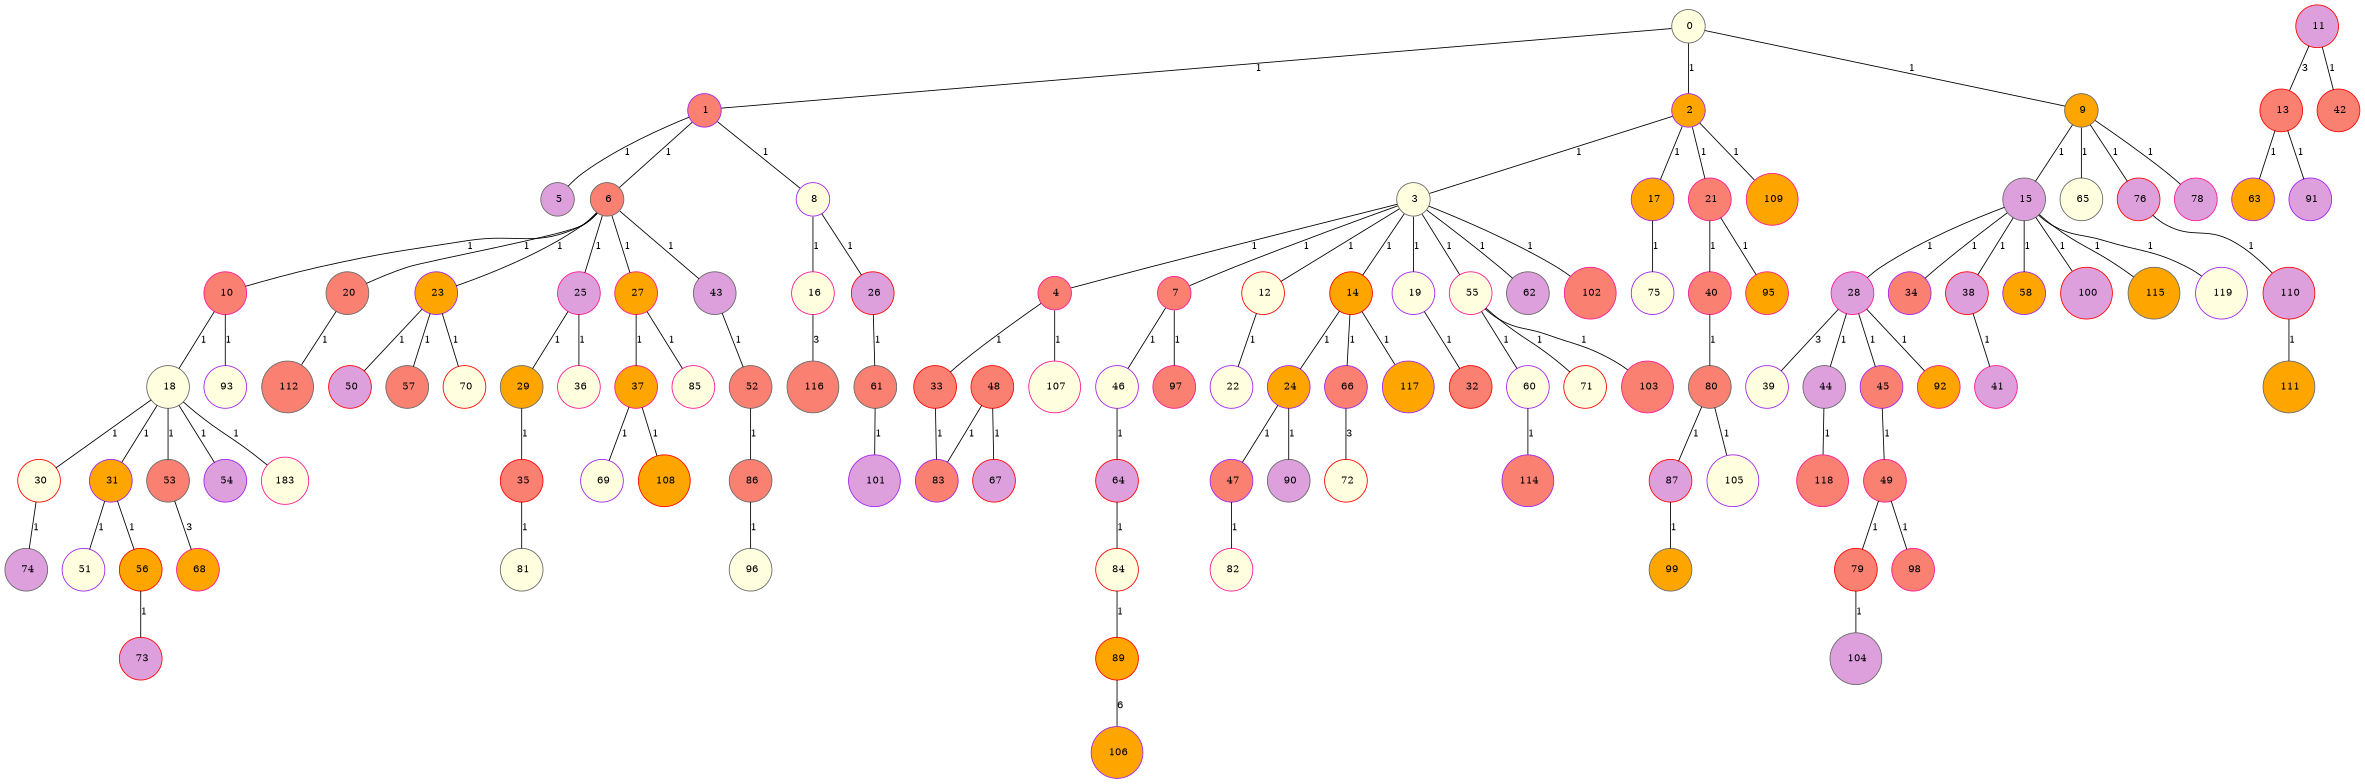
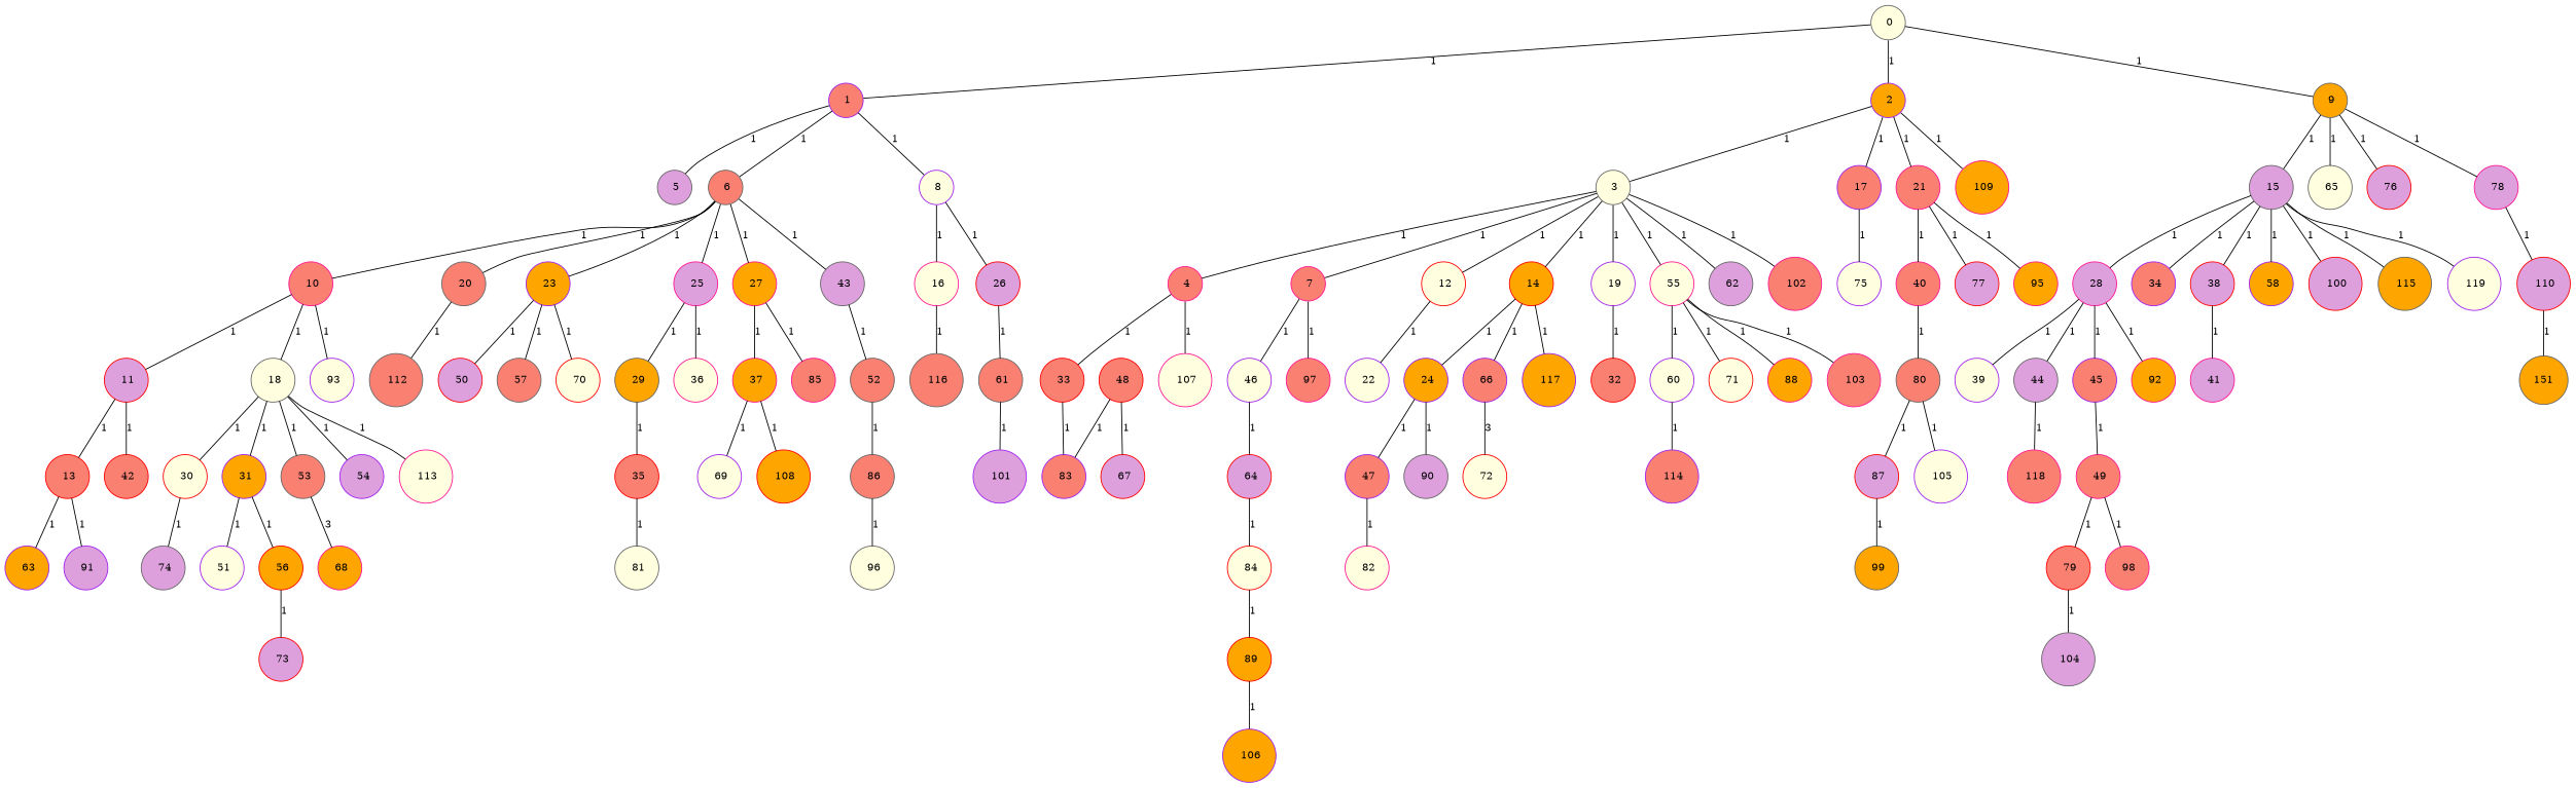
  graph {
    fixedsize="true;"
    node [color=purple fillcolor=salmon fontsize=12 hight=.12 shape=circle style=filled]
    edge [fontsize=12]
    n1 [color=gray40 fillcolor=lightyellow label=" 0" width=.12]
    n2 [label=" 1" width=.12]
    n3 [fillcolor=orange label=" 2" width=.12]
    n4 [color=gray40 fillcolor=orange label=" 9" width=.12]
    n5 [color=gray40 fillcolor=plum label=" 5" width=.12]
    n6 [color=gray40 label=" 6" width=.12]
    n7 [fillcolor=lightyellow label=" 8" width=.12]
    n8 [color=gray40 fillcolor=lightyellow label=" 3" width=.12]
-   n9 [fillcolor=orange label=" 17" width=.12]
+   n9 [label=" 17" width=.12]
    n10 [color=deeppink label=" 21" width=.12]
    n11 [color=deeppink fillcolor=orange label=" 109" width=.12]
    n12 [color=gray40 fillcolor=plum label=" 15" width=.12]
    n13 [color=gray40 fillcolor=lightyellow label=" 65" width=.12]
    n14 [color=red fillcolor=plum label=" 76" width=.12]
    n15 [color=deeppink fillcolor=plum label=" 78" width=.12]
    n16 [color=deeppink label=" 10" width=.12]
    n17 [color=gray40 label=" 20" width=.12]
    n18 [fillcolor=orange label=" 23" width=.12]
    n19 [color=deeppink fillcolor=plum label=" 25" width=.12]
    n20 [color=deeppink fillcolor=orange label=" 27" width=.12]
    n21 [color=gray40 fillcolor=plum label=" 43" width=.12]
    n22 [color=deeppink fillcolor=lightyellow label=" 16" width=.12]
    n23 [color=red fillcolor=plum label=" 26" width=.12]
    n24 [color=deeppink label=" 4" width=.12]
    n25 [color=deeppink label=" 7" width=.12]
    n26 [color=red fillcolor=lightyellow label=" 12" width=.12]
    n27 [color=red fillcolor=orange label=" 14" width=.12]
    n28 [fillcolor=lightyellow label=" 19" width=.12]
    n29 [color=deeppink fillcolor=lightyellow label=" 55" width=.12]
    n30 [color=gray40 fillcolor=plum label=" 62" width=.12]
    n31 [color=deeppink label=" 102" width=.12]
    n32 [fillcolor=lightyellow label=" 75" width=.12]
    n33 [color=deeppink label=" 40" width=.12]
+   n34 [color=red fillcolor=plum label=" 77" width=.12]
    n35 [color=deeppink fillcolor=orange label=" 95" width=.12]
    n36 [color=red label=" 33" width=.12]
    n37 [color=deeppink fillcolor=lightyellow label=" 107" width=.12]
    n38 [fillcolor=lightyellow label=" 46" width=.12]
    n39 [color=deeppink label=" 97" width=.12]
    n40 [fillcolor=lightyellow label=" 22" width=.12]
    n41 [fillcolor=orange label=" 24" width=.12]
    n42 [label=" 66" width=.12]
    n43 [fillcolor=orange label=" 117" width=.12]
    n44 [color=red label=" 32" width=.12]
    n45 [fillcolor=lightyellow label=" 60" width=.12]
    n46 [color=red fillcolor=lightyellow label=" 71" width=.12]
+   n47 [color=deeppink fillcolor=orange label=" 88" width=.12]
    n48 [color=deeppink label=" 103" width=.12]
    n49 [label=" 83" width=.12]
    n50 [color=red fillcolor=plum label=" 11" width=.12]
    n51 [color=gray40 fillcolor=lightyellow label=" 18" width=.12]
    n52 [fillcolor=lightyellow label=" 93" width=.12]
    n53 [color=gray40 label=" 112" width=.12]
    n54 [color=red fillcolor=plum label=" 50" width=.12]
    n55 [color=gray40 label=" 57" width=.12]
    n56 [color=red fillcolor=lightyellow label=" 70" width=.12]
    n57 [color=gray40 fillcolor=orange label=" 29" width=.12]
    n58 [color=deeppink fillcolor=lightyellow label=" 36" width=.12]
    n59 [color=deeppink fillcolor=orange label=" 37" width=.12]
-   n60 [color=deeppink fillcolor=lightyellow label=" 85" width=.12]
+   n60 [color=deeppink label=" 85" width=.12]
    n61 [color=gray40 label=" 52" width=.12]
    n62 [color=red fillcolor=plum label=" 64" width=.12]
    n63 [color=gray40 label=" 116" width=.12]
    n64 [color=gray40 label=" 61" width=.12]
    n65 [color=deeppink fillcolor=plum label=" 28" width=.12]
    n66 [label=" 34" width=.12]
    n67 [color=red fillcolor=plum label=" 38" width=.12]
    n68 [fillcolor=orange label=" 58" width=.12]
    n69 [color=red fillcolor=plum label=" 100" width=.12]
    n70 [color=gray40 fillcolor=orange label=" 115" width=.12]
    n71 [fillcolor=lightyellow label=" 119" width=.12]
    n72 [color=red fillcolor=plum label=" 110" width=.12]
    n73 [color=red label=" 13" width=.12]
    n74 [color=red label=" 42" width=.12]
    n75 [color=red fillcolor=lightyellow label=" 30" width=.12]
    n76 [fillcolor=orange label=" 31" width=.12]
    n77 [color=gray40 label=" 53" width=.12]
    n78 [fillcolor=plum label=" 54" width=.12]
-   n79 [color=deeppink fillcolor=lightyellow label=183 width=.12]
+   n79 [color=deeppink fillcolor=lightyellow label=" 113" width=.12]
    n80 [fillcolor=orange label=" 63" width=.12]
    n81 [fillcolor=plum label=" 91" width=.12]
    n82 [label=" 47" width=.12]
    n83 [color=gray40 fillcolor=plum label=" 90" width=.12]
    n84 [color=red fillcolor=lightyellow label=" 72" width=.12]
    n85 [fillcolor=lightyellow label=" 39" width=.12]
    n86 [color=gray40 fillcolor=plum label=" 44" width=.12]
    n87 [label=" 45" width=.12]
    n88 [color=deeppink fillcolor=orange label=" 92" width=.12]
    n89 [color=deeppink fillcolor=plum label=" 41" width=.12]
    n90 [color=gray40 fillcolor=plum label=" 74" width=.12]
    n91 [fillcolor=lightyellow label=" 51" width=.12]
    n92 [color=red fillcolor=orange label=" 56" width=.12]
    n93 [color=deeppink fillcolor=orange label=" 68" width=.12]
    n94 [color=gray40 label=" 80" width=.12]
    n95 [color=deeppink fillcolor=lightyellow label=" 82" width=.12]
    n96 [color=red label=" 35" width=.12]
    n97 [fillcolor=plum label=" 101" width=.12]
    n98 [fillcolor=lightyellow label=" 69" width=.12]
    n99 [color=red fillcolor=orange label=" 108" width=.12]
    n100 [color=deeppink label=" 118" width=.12]
    n101 [color=deeppink label=" 49" width=.12]
    n102 [color=gray40 fillcolor=lightyellow label=" 81" width=.12]
    n103 [color=red fillcolor=plum label=" 73" width=.12]
    n104 [color=red label=" 48" width=.12]
    n105 [color=red fillcolor=plum label=" 67" width=.12]
    n106 [color=red fillcolor=plum label=" 87" width=.12]
    n107 [fillcolor=lightyellow label=" 105" width=.12]
    n108 [color=gray40 label=" 86" width=.12]
    n109 [color=red label=" 79" width=.12]
    n110 [color=deeppink label=" 98" width=.12]
    n111 [color=red fillcolor=lightyellow label=" 84" width=.12]
    n112 [color=gray40 fillcolor=plum label=" 104" width=.12]
    n113 [color=gray40 fillcolor=lightyellow label=" 96" width=.12]
    n114 [label=" 114" width=.12]
    n115 [color=red fillcolor=orange label=" 89" width=.12]
-   n116 [color=gray40 fillcolor=orange label=" 111" width=.12]
+   n116 [color=gray40 fillcolor=orange label=151 width=.12]
    n117 [color=gray40 fillcolor=orange label=" 99" width=.12]
    n118 [fillcolor=orange label=" 106" width=.12]
    n1 -- n2 [label=1]
    n1 -- n3 [label=1]
    n1 -- n4 [label=1]
    n2 -- n5 [label=1]
    n2 -- n6 [label=1]
    n2 -- n7 [label=1]
    n3 -- n8 [label=1]
    n3 -- n9 [label=1]
    n3 -- n10 [label=1]
    n3 -- n11 [label=1]
    n4 -- n12 [label=1]
    n4 -- n13 [label=1]
    n4 -- n14 [label=1]
    n4 -- n15 [label=1]
    n6 -- n16 [label=1]
    n6 -- n17 [label=1]
    n6 -- n18 [label=1]
    n6 -- n19 [label=1]
    n6 -- n20 [label=1]
    n6 -- n21 [label=1]
    n7 -- n22 [label=1]
    n7 -- n23 [label=1]
    n8 -- n24 [label=1]
    n8 -- n25 [label=1]
    n8 -- n26 [label=1]
    n8 -- n27 [label=1]
    n8 -- n28 [label=1]
    n8 -- n29 [label=1]
    n8 -- n30 [label=1]
    n8 -- n31 [label=1]
    n9 -- n32 [label=1]
    n10 -- n33 [label=1]
+   n10 -- n34 [label=1]
    n10 -- n35 [label=1]
    n12 -- n65 [label=1]
    n12 -- n66 [label=1]
    n12 -- n67 [label=1]
    n12 -- n68 [label=1]
    n12 -- n69 [label=1]
    n12 -- n70 [label=1]
    n12 -- n71 [label=1]
-   n14 -- n72 [label=1]
+   n15 -- n72 [label=1]
+   n16 -- n50 [label=1]
    n16 -- n51 [label=1]
    n16 -- n52 [label=1]
    n17 -- n53 [label=1]
    n18 -- n54 [label=1]
    n18 -- n55 [label=1]
    n18 -- n56 [label=1]
    n19 -- n57 [label=1]
    n19 -- n58 [label=1]
    n20 -- n59 [label=1]
    n20 -- n60 [label=1]
    n21 -- n61 [label=1]
-   n22 -- n63 [label=3]
+   n22 -- n63 [label=1]
    n23 -- n64 [label=1]
    n24 -- n36 [label=1]
    n24 -- n37 [label=1]
    n25 -- n38 [label=1]
    n25 -- n39 [label=1]
    n26 -- n40 [label=1]
    n27 -- n41 [label=1]
    n27 -- n42 [label=1]
    n27 -- n43 [label=1]
    n28 -- n44 [label=1]
    n29 -- n45 [label=1]
    n29 -- n46 [label=1]
+   n29 -- n47 [label=1]
    n29 -- n48 [label=1]
    n33 -- n94 [label=1]
    n36 -- n49 [label=1]
    n38 -- n62 [label=1]
    n41 -- n82 [label=1]
    n41 -- n83 [label=1]
    n42 -- n84 [label=3]
    n45 -- n114 [label=1]
-   n50 -- n73 [label=3]
+   n50 -- n73 [label=1]
    n50 -- n74 [label=1]
    n51 -- n75 [label=1]
    n51 -- n76 [label=1]
    n51 -- n77 [label=1]
    n51 -- n78 [label=1]
    n51 -- n79 [label=1]
    n57 -- n96 [label=1]
    n59 -- n98 [label=1]
    n59 -- n99 [label=1]
    n61 -- n108 [label=1]
    n62 -- n111 [label=1]
    n64 -- n97 [label=1]
-   n65 -- n85 [label=3]
+   n65 -- n85 [label=1]
    n65 -- n86 [label=1]
    n65 -- n87 [label=1]
    n65 -- n88 [label=1]
    n67 -- n89 [label=1]
    n72 -- n116 [label=1]
    n73 -- n80 [label=1]
    n73 -- n81 [label=1]
    n75 -- n90 [label=1]
    n76 -- n91 [label=1]
    n76 -- n92 [label=1]
    n77 -- n93 [label=3]
    n82 -- n95 [label=1]
    n86 -- n100 [label=1]
    n87 -- n101 [label=1]
    n92 -- n103 [label=1]
    n94 -- n106 [label=1]
    n94 -- n107 [label=1]
    n96 -- n102 [label=1]
    n101 -- n109 [label=1]
    n101 -- n110 [label=1]
    n104 -- n49 [label=1]
    n104 -- n105 [label=1]
    n106 -- n117 [label=1]
    n108 -- n113 [label=1]
    n109 -- n112 [label=1]
    n111 -- n115 [label=1]
-   n115 -- n118 [label=6]
+   n115 -- n118 [label=1]
  }
